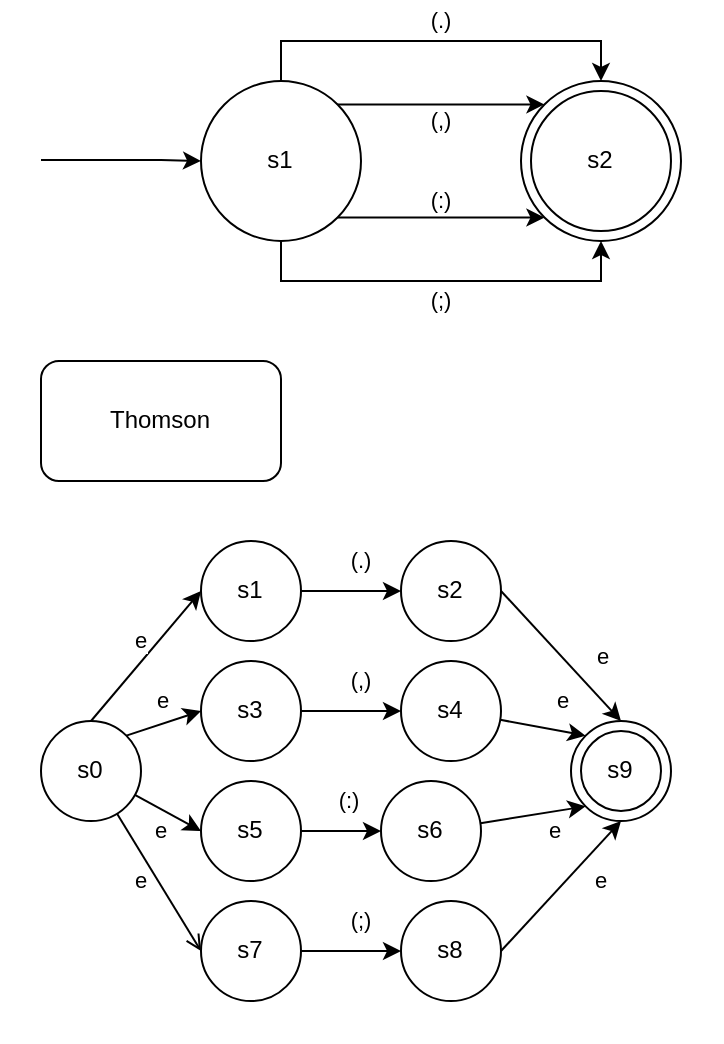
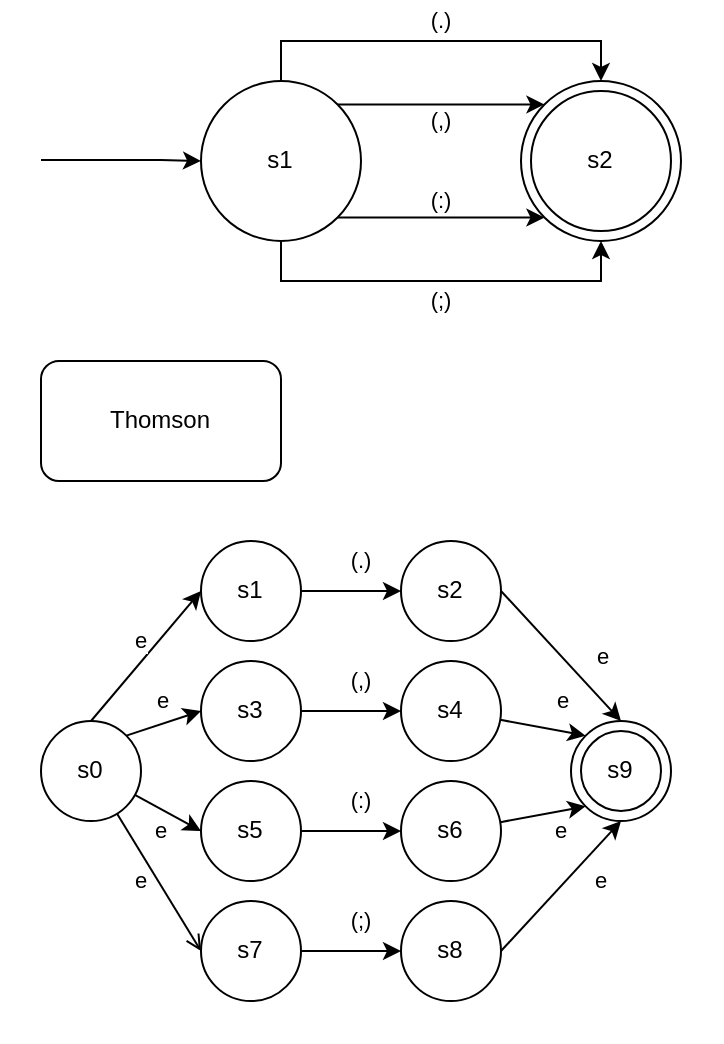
  <mxCell id="0" />
  <mxCell id="1" parent="0" />
  <mxCell id="2" value="(.)" style="edgeStyle=orthogonalEdgeStyle;rounded=0;orthogonalLoop=1;jettySize=auto;html=1;entryX=0.5;entryY=0;entryDx=0;entryDy=0;" parent="1" source="6" target="7" edge="1"><mxGeometry y="10" relative="1" as="geometry"><Array as="points"><mxPoint x="140" y="20" /><mxPoint x="300" y="20" /></Array><mxPoint as="offset" /></mxGeometry></mxCell>
  <mxCell id="3" value="(;)" style="edgeStyle=orthogonalEdgeStyle;rounded=0;orthogonalLoop=1;jettySize=auto;html=1;entryX=0.5;entryY=1;entryDx=0;entryDy=0;" parent="1" source="6" target="7" edge="1"><mxGeometry y="-10" relative="1" as="geometry"><Array as="points"><mxPoint x="140" y="140" /><mxPoint x="300" y="140" /></Array><mxPoint as="offset" /></mxGeometry></mxCell>
  <mxCell id="4" value="(,)" style="edgeStyle=orthogonalEdgeStyle;rounded=0;orthogonalLoop=1;jettySize=auto;html=1;exitX=1;exitY=0;exitDx=0;exitDy=0;entryX=0;entryY=0;entryDx=0;entryDy=0;" parent="1" source="6" target="7" edge="1"><mxGeometry y="-8" relative="1" as="geometry"><mxPoint as="offset" /></mxGeometry></mxCell>
  <mxCell id="5" value="(:)" style="edgeStyle=orthogonalEdgeStyle;rounded=0;orthogonalLoop=1;jettySize=auto;html=1;exitX=1;exitY=1;exitDx=0;exitDy=0;entryX=0;entryY=1;entryDx=0;entryDy=0;" parent="1" source="6" target="7" edge="1"><mxGeometry y="8" relative="1" as="geometry"><mxPoint as="offset" /></mxGeometry></mxCell>
  <mxCell id="6" value="s1" style="ellipse;whiteSpace=wrap;html=1;aspect=fixed;" parent="1" vertex="1"><mxGeometry x="100" y="40" width="80" height="80" as="geometry" /></mxCell>
  <mxCell id="7" value="s2" style="ellipse;whiteSpace=wrap;html=1;aspect=fixed;" parent="1" vertex="1"><mxGeometry x="260" y="40" width="80" height="80" as="geometry" /></mxCell>
  <mxCell id="8" style="edgeStyle=orthogonalEdgeStyle;rounded=0;orthogonalLoop=1;jettySize=auto;html=1;" parent="1" edge="1"><mxGeometry relative="1" as="geometry"><mxPoint x="20" y="79.5" as="sourcePoint" /><mxPoint x="100" y="80" as="targetPoint" /><Array as="points"><mxPoint x="80" y="80" /><mxPoint x="80" y="80" /></Array></mxGeometry></mxCell>
  <mxCell id="9" value="s2" style="ellipse;whiteSpace=wrap;html=1;aspect=fixed;" parent="1" vertex="1"><mxGeometry x="265" y="45" width="70" height="70" as="geometry" /></mxCell>
  <mxCell id="10" value="Thomson" style="rounded=1;whiteSpace=wrap;html=1;" vertex="1" parent="1"><mxGeometry x="20" y="180" width="120" height="60" as="geometry" /></mxCell>
  <mxCell id="11" value="e" style="rounded=0;orthogonalLoop=1;jettySize=auto;html=1;exitX=0.5;exitY=0;exitDx=0;exitDy=0;entryX=0;entryY=0.5;entryDx=0;entryDy=0;" edge="1" parent="1" source="15" target="29"><mxGeometry x="0.097" y="7" relative="1" as="geometry"><mxPoint as="offset" /></mxGeometry></mxCell>
  <mxCell id="12" value="e" style="rounded=0;orthogonalLoop=1;jettySize=auto;html=1;exitX=1;exitY=0;exitDx=0;exitDy=0;entryX=0;entryY=0.5;entryDx=0;entryDy=0;" edge="1" parent="1" source="15" target="21"><mxGeometry x="0.167" y="11" relative="1" as="geometry"><mxPoint as="offset" /></mxGeometry></mxCell>
  <mxCell id="13" value="e" style="rounded=0;orthogonalLoop=1;jettySize=auto;html=1;entryX=0;entryY=0.5;entryDx=0;entryDy=0;" edge="1" parent="1" source="15" target="17"><mxGeometry x="0.067" y="-10" relative="1" as="geometry"><mxPoint as="offset" /></mxGeometry></mxCell>
  <mxCell id="14" value="e" style="rounded=0;orthogonalLoop=1;jettySize=auto;html=1;entryX=0;entryY=0.5;entryDx=0;entryDy=0;endArrow=open;" edge="1" parent="1" source="15" target="25"><mxGeometry x="-0.131" y="-7" relative="1" as="geometry"><mxPoint as="offset" /></mxGeometry></mxCell>
  <mxCell id="15" value="s0" style="ellipse;whiteSpace=wrap;html=1;aspect=fixed;" vertex="1" parent="1"><mxGeometry x="20" y="360" width="50" height="50" as="geometry" /></mxCell>
  <mxCell id="16" value="(:)" style="edgeStyle=orthogonalEdgeStyle;rounded=0;orthogonalLoop=1;jettySize=auto;html=1;entryX=0;entryY=0.5;entryDx=0;entryDy=0;" edge="1" parent="1" source="17" target="19"><mxGeometry x="0.2" y="15" relative="1" as="geometry"><mxPoint x="175" y="408.75" as="targetPoint" /><mxPoint as="offset" /></mxGeometry></mxCell>
  <mxCell id="17" value="s5" style="ellipse;whiteSpace=wrap;html=1;aspect=fixed;" vertex="1" parent="1"><mxGeometry x="100" y="390" width="50" height="50" as="geometry" /></mxCell>
  <mxCell id="18" value="e" style="rounded=0;orthogonalLoop=1;jettySize=auto;html=1;entryX=0;entryY=1;entryDx=0;entryDy=0;" edge="1" parent="1" source="19" target="32"><mxGeometry x="0.339" y="-10" relative="1" as="geometry"><mxPoint x="295" y="415" as="targetPoint" /><mxPoint as="offset" /></mxGeometry></mxCell>
- <mxCell id="19" value="s6" style="ellipse;whiteSpace=wrap;html=1;aspect=fixed;" vertex="1" parent="1"><mxGeometry x="190" y="390" width="50" height="50" as="geometry" /></mxCell>
+ <mxCell id="19" value="s6" style="ellipse;whiteSpace=wrap;html=1;aspect=fixed;" vertex="1" parent="1"><mxGeometry x="200" y="390" width="50" height="50" as="geometry" /></mxCell>
  <mxCell id="20" value="(,)" style="edgeStyle=orthogonalEdgeStyle;rounded=0;orthogonalLoop=1;jettySize=auto;html=1;entryX=0;entryY=0.5;entryDx=0;entryDy=0;" edge="1" parent="1" source="21" target="23"><mxGeometry x="0.2" y="15" relative="1" as="geometry"><mxPoint x="175" y="348.75" as="targetPoint" /><mxPoint as="offset" /></mxGeometry></mxCell>
  <mxCell id="21" value="s3" style="ellipse;whiteSpace=wrap;html=1;aspect=fixed;" vertex="1" parent="1"><mxGeometry x="100" y="330" width="50" height="50" as="geometry" /></mxCell>
  <mxCell id="22" value="e" style="rounded=0;orthogonalLoop=1;jettySize=auto;html=1;entryX=0;entryY=0;entryDx=0;entryDy=0;" edge="1" parent="1" source="23" target="32"><mxGeometry x="0.333" y="15" relative="1" as="geometry"><mxPoint x="295" y="355" as="targetPoint" /><mxPoint as="offset" /></mxGeometry></mxCell>
  <mxCell id="23" value="s4" style="ellipse;whiteSpace=wrap;html=1;aspect=fixed;" vertex="1" parent="1"><mxGeometry x="200" y="330" width="50" height="50" as="geometry" /></mxCell>
  <mxCell id="24" value="(;)" style="edgeStyle=orthogonalEdgeStyle;rounded=0;orthogonalLoop=1;jettySize=auto;html=1;entryX=0;entryY=0.5;entryDx=0;entryDy=0;" edge="1" parent="1" source="25" target="27"><mxGeometry x="0.2" y="15" relative="1" as="geometry"><mxPoint x="175" y="468.75" as="targetPoint" /><mxPoint as="offset" /></mxGeometry></mxCell>
  <mxCell id="25" value="s7" style="ellipse;whiteSpace=wrap;html=1;aspect=fixed;" vertex="1" parent="1"><mxGeometry x="100" y="450" width="50" height="50" as="geometry" /></mxCell>
  <mxCell id="26" value="e" style="rounded=0;orthogonalLoop=1;jettySize=auto;html=1;entryX=0.5;entryY=1;entryDx=0;entryDy=0;exitX=1;exitY=0.5;exitDx=0;exitDy=0;" edge="1" parent="1" source="27" target="32"><mxGeometry x="0.348" y="-13" relative="1" as="geometry"><mxPoint x="295" y="475" as="targetPoint" /><mxPoint as="offset" /></mxGeometry></mxCell>
  <mxCell id="27" value="s8" style="ellipse;whiteSpace=wrap;html=1;aspect=fixed;" vertex="1" parent="1"><mxGeometry x="200" y="450" width="50" height="50" as="geometry" /></mxCell>
  <mxCell id="28" value="(.)" style="edgeStyle=orthogonalEdgeStyle;rounded=0;orthogonalLoop=1;jettySize=auto;html=1;entryX=0;entryY=0.5;entryDx=0;entryDy=0;" edge="1" parent="1" source="29" target="31"><mxGeometry x="0.2" y="15" relative="1" as="geometry"><mxPoint x="175" y="288.75" as="targetPoint" /><mxPoint as="offset" /></mxGeometry></mxCell>
  <mxCell id="29" value="s1" style="ellipse;whiteSpace=wrap;html=1;aspect=fixed;" vertex="1" parent="1"><mxGeometry x="100" y="270" width="50" height="50" as="geometry" /></mxCell>
  <mxCell id="30" value="e" style="rounded=0;orthogonalLoop=1;jettySize=auto;html=1;entryX=0.5;entryY=0;entryDx=0;entryDy=0;exitX=1;exitY=0.5;exitDx=0;exitDy=0;" edge="1" parent="1" source="31" target="32"><mxGeometry x="0.333" y="15" relative="1" as="geometry"><mxPoint x="295" y="295" as="targetPoint" /><mxPoint as="offset" /></mxGeometry></mxCell>
  <mxCell id="31" value="s2" style="ellipse;whiteSpace=wrap;html=1;aspect=fixed;" vertex="1" parent="1"><mxGeometry x="200" y="270" width="50" height="50" as="geometry" /></mxCell>
  <mxCell id="32" value="s9" style="ellipse;whiteSpace=wrap;html=1;aspect=fixed;" vertex="1" parent="1"><mxGeometry x="285" y="360" width="50" height="50" as="geometry" /></mxCell>
  <mxCell id="33" value="s9" style="ellipse;whiteSpace=wrap;html=1;aspect=fixed;" vertex="1" parent="1"><mxGeometry x="290" y="365" width="40" height="40" as="geometry" /></mxCell>
